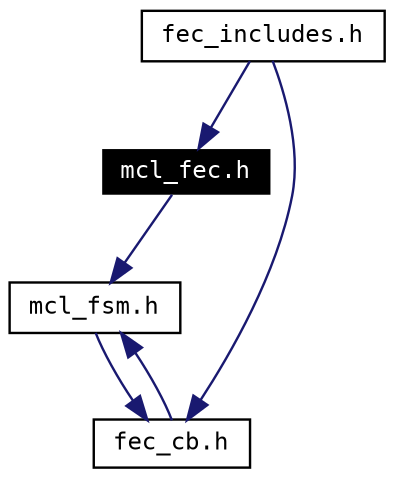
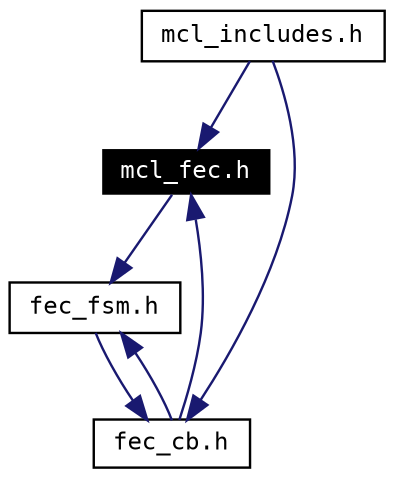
  digraph {
    fontname="DejaVu Sans Mono"
    node [color=black fontname="DejaVu Sans Mono" fontsize=10 shape=record]
    edge [color=midnightblue fontname="DejaVu Sans Mono" fontsize=10 labelfontname=Helvetica labelfontsize=10 style=solid]
    n1 [color=white fillcolor=black fontcolor=white height=0.2 label="mcl_fec.h" style=filled width=0.4]
-   n2 [height=0.2 label="mcl_fsm.h" width=0.4]
+   n2 [height=0.2 label="fec_fsm.h" width=0.4]
    n3 [height=0.2 label="fec_cb.h" width=0.4]
-   n4 [height=0.2 label="fec_includes.h" width=0.4]
+   n4 [height=0.2 label="mcl_includes.h" width=0.4]
    n1 -> n2
    n2 -> n3
+   n3 -> n1
    n3 -> n2
    n4 -> n1
    n4 -> n3
  }
